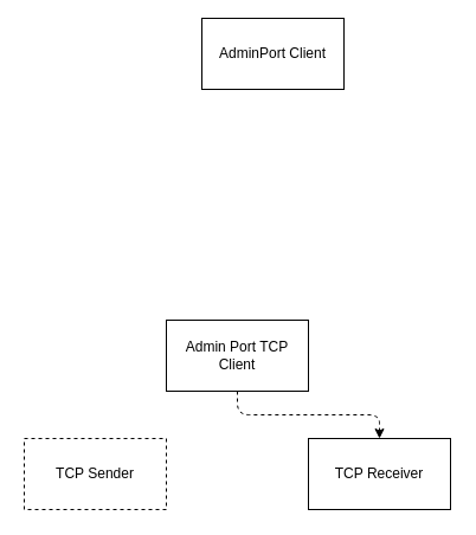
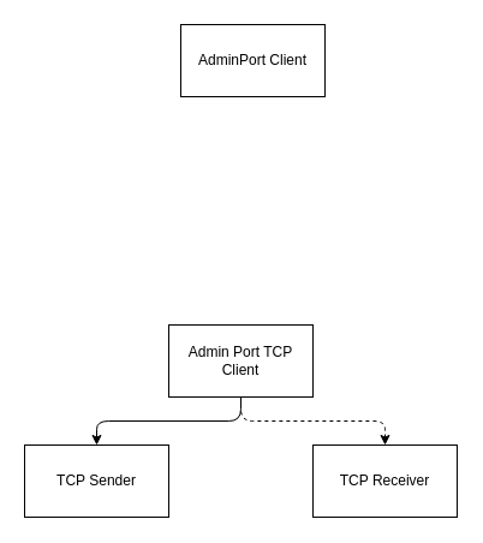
  <mxCell id="0" />
  <mxCell id="1" parent="0" />
- <mxCell id="2" value="AdminPort Client" style="rounded=0;whiteSpace=wrap;html=1;" vertex="1" parent="1"><mxGeometry x="170" y="15" width="120" height="60" as="geometry" /></mxCell>
- <mxCell id="3" value="TCP Sender" style="whiteSpace=wrap;html=1;rounded=0;dashed=1;" vertex="1" parent="1"><mxGeometry x="20" y="370" width="120" height="60" as="geometry" /></mxCell>
+ <mxCell id="2" value="AdminPort Client" style="rounded=0;whiteSpace=wrap;html=1;" vertex="1" parent="1"><mxGeometry x="150" y="20" width="120" height="60" as="geometry" /></mxCell>
+ <mxCell id="3" value="TCP Sender" style="whiteSpace=wrap;html=1;rounded=0;" vertex="1" parent="1"><mxGeometry x="20" y="370" width="120" height="60" as="geometry" /></mxCell>
  <mxCell id="4" value="TCP Receiver" style="whiteSpace=wrap;html=1;rounded=0;" vertex="1" parent="1"><mxGeometry x="260" y="370" width="120" height="60" as="geometry" /></mxCell>
+ <mxCell id="5" style="edgeStyle=none;html=1;entryX=0.5;entryY=0;entryDx=0;entryDy=0;" edge="1" parent="1" source="7" target="3"><mxGeometry relative="1" as="geometry"><Array as="points"><mxPoint x="200" y="350" /><mxPoint x="80" y="350" /></Array></mxGeometry></mxCell>
  <mxCell id="6" style="edgeStyle=none;html=1;entryX=0.5;entryY=0;entryDx=0;entryDy=0;dashed=1;" edge="1" parent="1" source="7" target="4"><mxGeometry relative="1" as="geometry"><Array as="points"><mxPoint x="200" y="350" /><mxPoint x="320" y="350" /></Array></mxGeometry></mxCell>
  <mxCell id="7" value="Admin Port TCP Client" style="whiteSpace=wrap;html=1;rounded=0;align=center;verticalAlign=middle;" vertex="1" parent="1"><mxGeometry x="140" y="270" width="120" height="60" as="geometry" /></mxCell>
